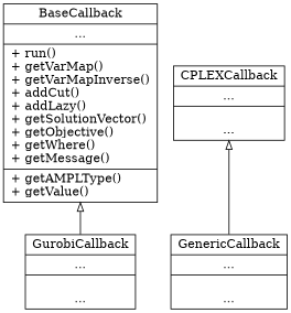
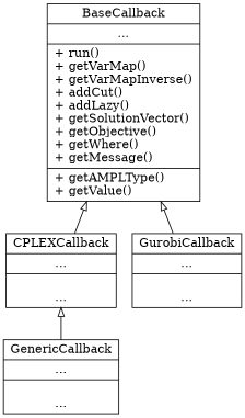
  digraph {
    node [fillcolor=white shape=record style=filled]
    edge [arrowtail=empty dir=back]
    n1 [label="{BaseCallback|...|+ run()\l+ getVarMap()\l+ getVarMapInverse()\l+ addCut()\l+ addLazy()\l+ getSolutionVector()\l+ getObjective()\l+ getWhere()\l+ getMessage()\l|+ getAMPLType()\l+ getValue()\l}"]
    n2 [label="{CPLEXCallback|...|\l...}"]
    n3 [label="{GurobiCallback|...|\l...}"]
    n4 [label="{GenericCallback|...|\l...}"]
+   n1 -> n2
    n1 -> n3
    n2 -> n4
  }
